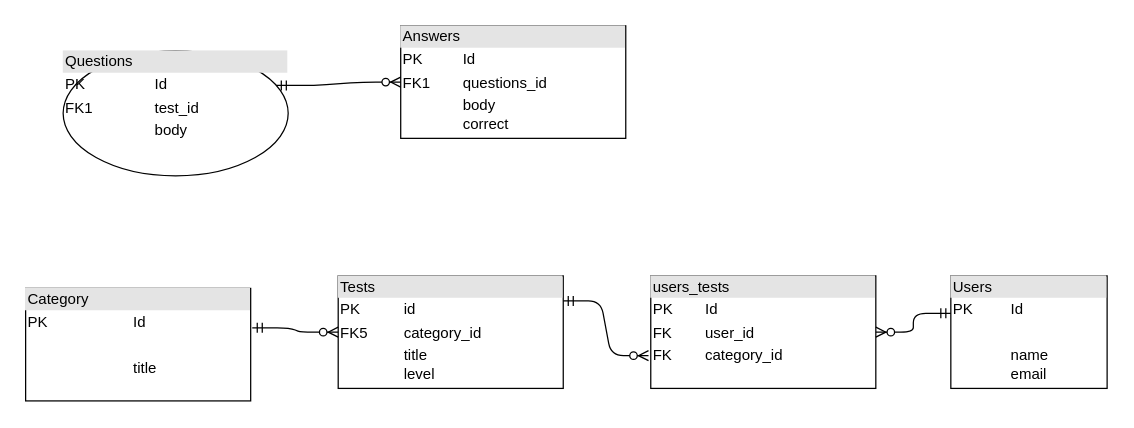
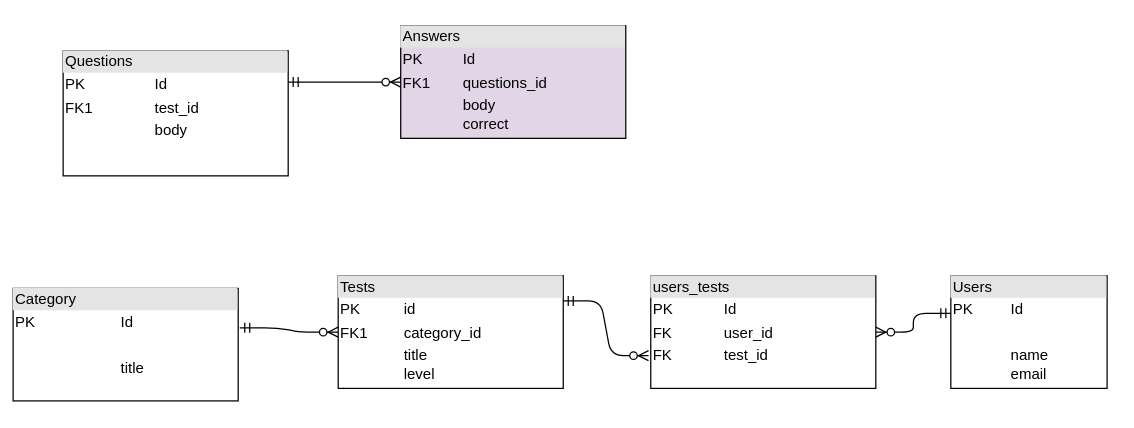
  <mxCell id="0" />
  <mxCell id="1" parent="0" />
- <mxCell id="2" value="&lt;div style=&quot;box-sizing: border-box ; width: 100% ; background: #e4e4e4 ; padding: 2px&quot;&gt;Questions&lt;/div&gt;&lt;table style=&quot;width: 100% ; font-size: 1em&quot; cellpadding=&quot;2&quot; cellspacing=&quot;0&quot;&gt;&lt;tbody&gt;&lt;tr&gt;&lt;td&gt;PK&lt;/td&gt;&lt;td&gt;Id&lt;/td&gt;&lt;/tr&gt;&lt;tr&gt;&lt;td&gt;FK1&lt;/td&gt;&lt;td&gt;test_id&lt;/td&gt;&lt;/tr&gt;&lt;tr&gt;&lt;td&gt;&lt;/td&gt;&lt;td&gt;body&lt;/td&gt;&lt;/tr&gt;&lt;/tbody&gt;&lt;/table&gt;" style="ellipse;verticalAlign=top;align=left;overflow=fill;html=1;" vertex="1" parent="1"><mxGeometry x="50" y="40" width="180" height="100" as="geometry" /></mxCell>
- <mxCell id="3" value="&lt;div style=&quot;box-sizing: border-box ; width: 100% ; background: #e4e4e4 ; padding: 2px&quot;&gt;Answers&lt;/div&gt;&lt;table style=&quot;width: 100% ; font-size: 1em&quot; cellpadding=&quot;2&quot; cellspacing=&quot;0&quot;&gt;&lt;tbody&gt;&lt;tr&gt;&lt;td&gt;PK&lt;/td&gt;&lt;td&gt;Id&lt;/td&gt;&lt;/tr&gt;&lt;tr&gt;&lt;td&gt;FK1&lt;/td&gt;&lt;td&gt;questions_id&lt;/td&gt;&lt;/tr&gt;&lt;tr&gt;&lt;td&gt;&lt;/td&gt;&lt;td&gt;body&lt;br&gt;correct&lt;/td&gt;&lt;/tr&gt;&lt;/tbody&gt;&lt;/table&gt;" style="verticalAlign=top;align=left;overflow=fill;html=1;" vertex="1" parent="1"><mxGeometry x="320" y="20" width="180" height="90" as="geometry" /></mxCell>
- <mxCell id="4" value="&lt;div style=&quot;box-sizing: border-box ; width: 100% ; background: #e4e4e4 ; padding: 2px&quot;&gt;Tests&lt;/div&gt;&lt;table style=&quot;width: 100% ; font-size: 1em&quot; cellpadding=&quot;2&quot; cellspacing=&quot;0&quot;&gt;&lt;tbody&gt;&lt;tr&gt;&lt;td&gt;PK&lt;/td&gt;&lt;td&gt;id&lt;/td&gt;&lt;/tr&gt;&lt;tr&gt;&lt;td&gt;FK5&lt;/td&gt;&lt;td&gt;category_id&lt;/td&gt;&lt;/tr&gt;&lt;tr&gt;&lt;td&gt;&lt;/td&gt;&lt;td&gt;title&lt;br&gt;level&lt;/td&gt;&lt;/tr&gt;&lt;/tbody&gt;&lt;/table&gt;" style="verticalAlign=top;align=left;overflow=fill;html=1;" vertex="1" parent="1"><mxGeometry x="270" y="220" width="180" height="90" as="geometry" /></mxCell>
+ <mxCell id="2" value="&lt;div style=&quot;box-sizing: border-box ; width: 100% ; background: #e4e4e4 ; padding: 2px&quot;&gt;Questions&lt;/div&gt;&lt;table style=&quot;width: 100% ; font-size: 1em&quot; cellpadding=&quot;2&quot; cellspacing=&quot;0&quot;&gt;&lt;tbody&gt;&lt;tr&gt;&lt;td&gt;PK&lt;/td&gt;&lt;td&gt;Id&lt;/td&gt;&lt;/tr&gt;&lt;tr&gt;&lt;td&gt;FK1&lt;/td&gt;&lt;td&gt;test_id&lt;/td&gt;&lt;/tr&gt;&lt;tr&gt;&lt;td&gt;&lt;/td&gt;&lt;td&gt;body&lt;/td&gt;&lt;/tr&gt;&lt;/tbody&gt;&lt;/table&gt;" style="verticalAlign=top;align=left;overflow=fill;html=1;" vertex="1" parent="1"><mxGeometry x="50" y="40" width="180" height="100" as="geometry" /></mxCell>
+ <mxCell id="3" value="&lt;div style=&quot;box-sizing: border-box ; width: 100% ; background: #e4e4e4 ; padding: 2px&quot;&gt;Answers&lt;/div&gt;&lt;table style=&quot;width: 100% ; font-size: 1em&quot; cellpadding=&quot;2&quot; cellspacing=&quot;0&quot;&gt;&lt;tbody&gt;&lt;tr&gt;&lt;td&gt;PK&lt;/td&gt;&lt;td&gt;Id&lt;/td&gt;&lt;/tr&gt;&lt;tr&gt;&lt;td&gt;FK1&lt;/td&gt;&lt;td&gt;questions_id&lt;/td&gt;&lt;/tr&gt;&lt;tr&gt;&lt;td&gt;&lt;/td&gt;&lt;td&gt;body&lt;br&gt;correct&lt;/td&gt;&lt;/tr&gt;&lt;/tbody&gt;&lt;/table&gt;" style="verticalAlign=top;align=left;overflow=fill;html=1;fillColor=#e1d5e7;" vertex="1" parent="1"><mxGeometry x="320" y="20" width="180" height="90" as="geometry" /></mxCell>
+ <mxCell id="4" value="&lt;div style=&quot;box-sizing: border-box ; width: 100% ; background: #e4e4e4 ; padding: 2px&quot;&gt;Tests&lt;/div&gt;&lt;table style=&quot;width: 100% ; font-size: 1em&quot; cellpadding=&quot;2&quot; cellspacing=&quot;0&quot;&gt;&lt;tbody&gt;&lt;tr&gt;&lt;td&gt;PK&lt;/td&gt;&lt;td&gt;id&lt;/td&gt;&lt;/tr&gt;&lt;tr&gt;&lt;td&gt;FK1&lt;/td&gt;&lt;td&gt;category_id&lt;/td&gt;&lt;/tr&gt;&lt;tr&gt;&lt;td&gt;&lt;/td&gt;&lt;td&gt;title&lt;br&gt;level&lt;/td&gt;&lt;/tr&gt;&lt;/tbody&gt;&lt;/table&gt;" style="verticalAlign=top;align=left;overflow=fill;html=1;" vertex="1" parent="1"><mxGeometry x="270" y="220" width="180" height="90" as="geometry" /></mxCell>
  <mxCell id="5" value="&lt;div style=&quot;box-sizing: border-box ; width: 100% ; background: #e4e4e4 ; padding: 2px&quot;&gt;Users&lt;/div&gt;&lt;table style=&quot;width: 100% ; font-size: 1em&quot; cellpadding=&quot;2&quot; cellspacing=&quot;0&quot;&gt;&lt;tbody&gt;&lt;tr&gt;&lt;td&gt;PK&lt;/td&gt;&lt;td&gt;Id&lt;/td&gt;&lt;/tr&gt;&lt;tr&gt;&lt;td&gt;&lt;br&gt;&lt;/td&gt;&lt;td&gt;&lt;br&gt;&lt;/td&gt;&lt;/tr&gt;&lt;tr&gt;&lt;td&gt;&lt;/td&gt;&lt;td&gt;name&lt;br&gt;email&lt;/td&gt;&lt;/tr&gt;&lt;/tbody&gt;&lt;/table&gt;" style="verticalAlign=top;align=left;overflow=fill;html=1;" vertex="1" parent="1"><mxGeometry x="760" y="220" width="125" height="90" as="geometry" /></mxCell>
- <mxCell id="6" value="&lt;div style=&quot;box-sizing: border-box ; width: 100% ; background: #e4e4e4 ; padding: 2px&quot;&gt;Category&lt;/div&gt;&lt;table style=&quot;width: 100% ; font-size: 1em&quot; cellpadding=&quot;2&quot; cellspacing=&quot;0&quot;&gt;&lt;tbody&gt;&lt;tr&gt;&lt;td&gt;PK&lt;/td&gt;&lt;td&gt;Id&lt;/td&gt;&lt;/tr&gt;&lt;tr&gt;&lt;td&gt;&lt;br&gt;&lt;/td&gt;&lt;td&gt;&lt;br&gt;&lt;/td&gt;&lt;/tr&gt;&lt;tr&gt;&lt;td&gt;&lt;/td&gt;&lt;td&gt;title&lt;/td&gt;&lt;/tr&gt;&lt;/tbody&gt;&lt;/table&gt;" style="verticalAlign=top;align=left;overflow=fill;html=1;" vertex="1" parent="1"><mxGeometry x="20" y="230" width="180" height="90" as="geometry" /></mxCell>
- <mxCell id="7" value="&lt;div style=&quot;box-sizing: border-box ; width: 100% ; background: #e4e4e4 ; padding: 2px&quot;&gt;users_tests&lt;/div&gt;&lt;table style=&quot;width: 100% ; font-size: 1em&quot; cellpadding=&quot;2&quot; cellspacing=&quot;0&quot;&gt;&lt;tbody&gt;&lt;tr&gt;&lt;td&gt;PK&lt;/td&gt;&lt;td&gt;Id&lt;/td&gt;&lt;/tr&gt;&lt;tr&gt;&lt;td&gt;FK&lt;/td&gt;&lt;td&gt;user_id&lt;/td&gt;&lt;/tr&gt;&lt;tr&gt;&lt;td&gt;FK&lt;/td&gt;&lt;td&gt;category_id&lt;/td&gt;&lt;/tr&gt;&lt;/tbody&gt;&lt;/table&gt;" style="verticalAlign=top;align=left;overflow=fill;html=1;" vertex="1" parent="1"><mxGeometry x="520" y="220" width="180" height="90" as="geometry" /></mxCell>
+ <mxCell id="6" value="&lt;div style=&quot;box-sizing: border-box ; width: 100% ; background: #e4e4e4 ; padding: 2px&quot;&gt;Category&lt;/div&gt;&lt;table style=&quot;width: 100% ; font-size: 1em&quot; cellpadding=&quot;2&quot; cellspacing=&quot;0&quot;&gt;&lt;tbody&gt;&lt;tr&gt;&lt;td&gt;PK&lt;/td&gt;&lt;td&gt;Id&lt;/td&gt;&lt;/tr&gt;&lt;tr&gt;&lt;td&gt;&lt;br&gt;&lt;/td&gt;&lt;td&gt;&lt;br&gt;&lt;/td&gt;&lt;/tr&gt;&lt;tr&gt;&lt;td&gt;&lt;/td&gt;&lt;td&gt;title&lt;/td&gt;&lt;/tr&gt;&lt;/tbody&gt;&lt;/table&gt;" style="verticalAlign=top;align=left;overflow=fill;html=1;" vertex="1" parent="1"><mxGeometry x="10" y="230" width="180" height="90" as="geometry" /></mxCell>
+ <mxCell id="7" value="&lt;div style=&quot;box-sizing: border-box ; width: 100% ; background: #e4e4e4 ; padding: 2px&quot;&gt;users_tests&lt;/div&gt;&lt;table style=&quot;width: 100% ; font-size: 1em&quot; cellpadding=&quot;2&quot; cellspacing=&quot;0&quot;&gt;&lt;tbody&gt;&lt;tr&gt;&lt;td&gt;PK&lt;/td&gt;&lt;td&gt;Id&lt;/td&gt;&lt;/tr&gt;&lt;tr&gt;&lt;td&gt;FK&lt;/td&gt;&lt;td&gt;user_id&lt;/td&gt;&lt;/tr&gt;&lt;tr&gt;&lt;td&gt;FK&lt;/td&gt;&lt;td&gt;test_id&lt;/td&gt;&lt;/tr&gt;&lt;/tbody&gt;&lt;/table&gt;" style="verticalAlign=top;align=left;overflow=fill;html=1;" vertex="1" parent="1"><mxGeometry x="520" y="220" width="180" height="90" as="geometry" /></mxCell>
  <mxCell id="8" value="" style="edgeStyle=entityRelationEdgeStyle;fontSize=12;html=1;endArrow=ERzeroToMany;startArrow=ERmandOne;entryX=-0.01;entryY=0.709;entryDx=0;entryDy=0;entryPerimeter=0;" edge="1" parent="1" target="7"><mxGeometry width="100" height="100" relative="1" as="geometry"><mxPoint x="450" y="240" as="sourcePoint" /><mxPoint x="500" y="230" as="targetPoint" /></mxGeometry></mxCell>
  <mxCell id="9" value="" style="edgeStyle=entityRelationEdgeStyle;fontSize=12;html=1;endArrow=ERzeroToMany;startArrow=ERmandOne;exitX=0;exitY=0.333;exitDx=0;exitDy=0;exitPerimeter=0;entryX=1;entryY=0.5;entryDx=0;entryDy=0;" edge="1" parent="1" source="5" target="7"><mxGeometry width="100" height="100" relative="1" as="geometry"><mxPoint x="590" y="330" as="sourcePoint" /><mxPoint x="690" y="230" as="targetPoint" /></mxGeometry></mxCell>
  <mxCell id="10" value="" style="edgeStyle=entityRelationEdgeStyle;fontSize=12;html=1;endArrow=ERzeroToMany;startArrow=ERmandOne;entryX=0;entryY=0.5;entryDx=0;entryDy=0;exitX=1.007;exitY=0.35;exitDx=0;exitDy=0;exitPerimeter=0;" edge="1" parent="1" source="6" target="4"><mxGeometry width="100" height="100" relative="1" as="geometry"><mxPoint x="80" y="260" as="sourcePoint" /><mxPoint x="148.2" y="303.81" as="targetPoint" /></mxGeometry></mxCell>
  <mxCell id="11" value="" style="edgeStyle=entityRelationEdgeStyle;fontSize=12;html=1;endArrow=ERzeroToMany;startArrow=ERmandOne;entryX=0;entryY=0.5;entryDx=0;entryDy=0;exitX=1;exitY=0.25;exitDx=0;exitDy=0;" edge="1" parent="1" source="2" target="3"><mxGeometry width="100" height="100" relative="1" as="geometry"><mxPoint x="240" y="65" as="sourcePoint" /><mxPoint x="308.74" y="66.75" as="targetPoint" /></mxGeometry></mxCell>
